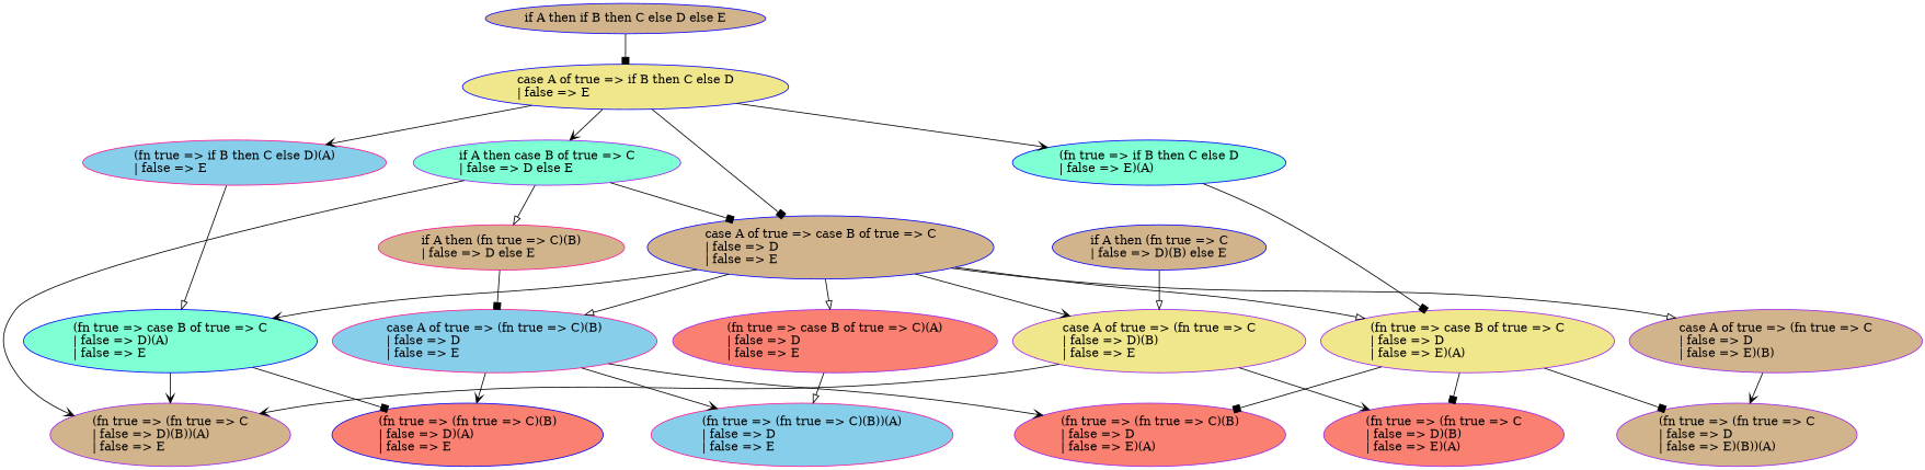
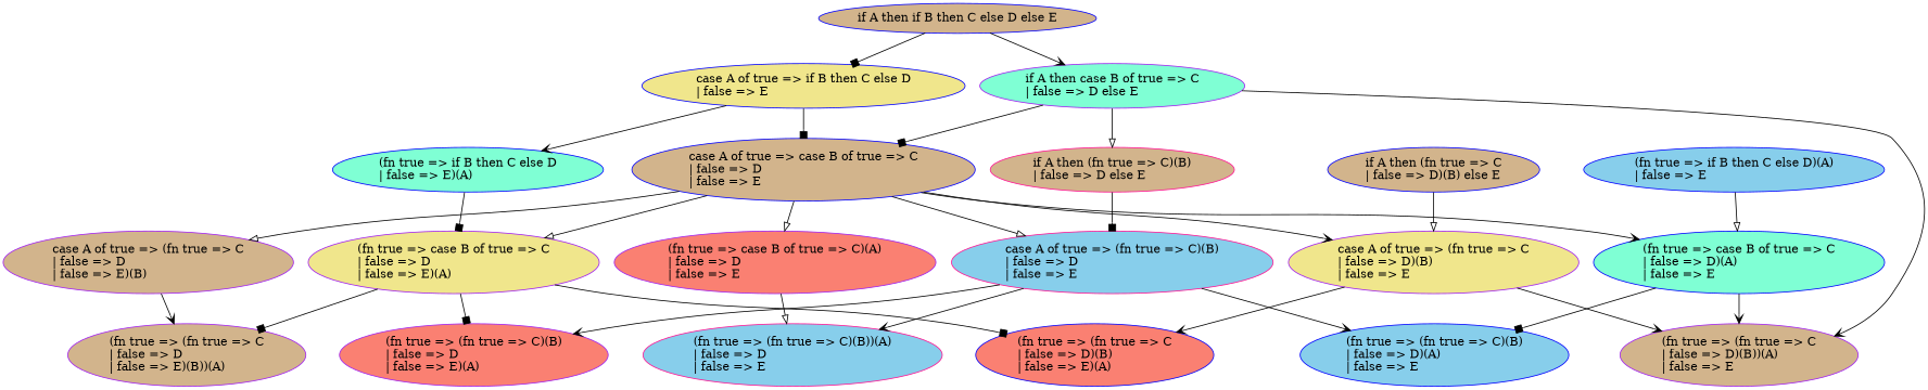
  digraph {
    node [color=purple fillcolor=tan style=filled]
    edge [arrowhead=vee]
    n1 [color=blue label="if A then if B then C else D else E"]
    n2 [color=blue fillcolor=khaki label="case A of true => if B then C else D\l| false => E\l"]
    n3 [fillcolor=aquamarine label="if A then case B of true => C\l| false => D else E\l"]
    n4 [color=blue label="case A of true => case B of true => C\l| false => D\l| false => E\l"]
-   n5 [color=deeppink fillcolor=skyblue label="(fn true => if B then C else D)(A)\l| false => E\l"]
+   n5 [color=blue fillcolor=skyblue label="(fn true => if B then C else D)(A)\l| false => E\l"]
    n6 [color=blue fillcolor=aquamarine label="(fn true => if B then C else D\l| false => E)(A)\l"]
    n7 [color=deeppink label="if A then (fn true => C)(B)\l| false => D else E\l"]
    n8 [label="(fn true => (fn true => C\l| false => D)(B))(A)\l| false => E\l"]
    n9 [fillcolor=salmon label="(fn true => case B of true => C)(A)\l| false => D\l| false => E\l"]
    n10 [color=blue fillcolor=aquamarine label="(fn true => case B of true => C\l| false => D)(A)\l| false => E\l"]
    n11 [fillcolor=khaki label="(fn true => case B of true => C\l| false => D\l| false => E)(A)\l"]
    n12 [color=deeppink fillcolor=skyblue label="case A of true => (fn true => C)(B)\l| false => D\l| false => E\l"]
    n13 [fillcolor=khaki label="case A of true => (fn true => C\l| false => D)(B)\l| false => E\l"]
    n14 [label="case A of true => (fn true => C\l| false => D\l| false => E)(B)\l"]
    n15 [color=blue label="if A then (fn true => C\l| false => D)(B) else E\l"]
    n16 [color=deeppink fillcolor=skyblue label="(fn true => (fn true => C)(B))(A)\l| false => D\l| false => E\l"]
-   n17 [color=blue fillcolor=salmon label="(fn true => (fn true => C)(B)\l| false => D)(A)\l| false => E\l"]
+   n17 [color=blue fillcolor=skyblue label="(fn true => (fn true => C)(B)\l| false => D)(A)\l| false => E\l"]
    n18 [fillcolor=salmon label="(fn true => (fn true => C)(B)\l| false => D\l| false => E)(A)\l"]
-   n19 [fillcolor=salmon label="(fn true => (fn true => C\l| false => D)(B)\l| false => E)(A)\l"]
+   n19 [color=blue fillcolor=salmon label="(fn true => (fn true => C\l| false => D)(B)\l| false => E)(A)\l"]
    n20 [label="(fn true => (fn true => C\l| false => D\l| false => E)(B))(A)\l"]
    n1 -> n2 [arrowhead=box]
-   n2 -> n3
+   n1 -> n3
    n2 -> n4 [arrowhead=box]
-   n2 -> n5
    n2 -> n6
    n3 -> n4 [arrowhead=box]
    n3 -> n7 [arrowhead=onormal]
    n3 -> n8
    n4 -> n9 [arrowhead=onormal]
    n4 -> n10
    n4 -> n11 [arrowhead=onormal]
    n4 -> n12 [arrowhead=onormal]
    n4 -> n13
    n4 -> n14 [arrowhead=onormal]
    n5 -> n10 [arrowhead=onormal]
    n6 -> n11 [arrowhead=box]
    n7 -> n12 [arrowhead=box]
    n9 -> n16 [arrowhead=onormal]
    n10 -> n8
    n10 -> n17 [arrowhead=box]
    n11 -> n18 [arrowhead=box]
    n11 -> n19 [arrowhead=box]
    n11 -> n20 [arrowhead=box]
    n12 -> n16
    n12 -> n17
    n12 -> n18
    n13 -> n8
    n13 -> n19
    n14 -> n20
    n15 -> n13 [arrowhead=onormal]
  }
